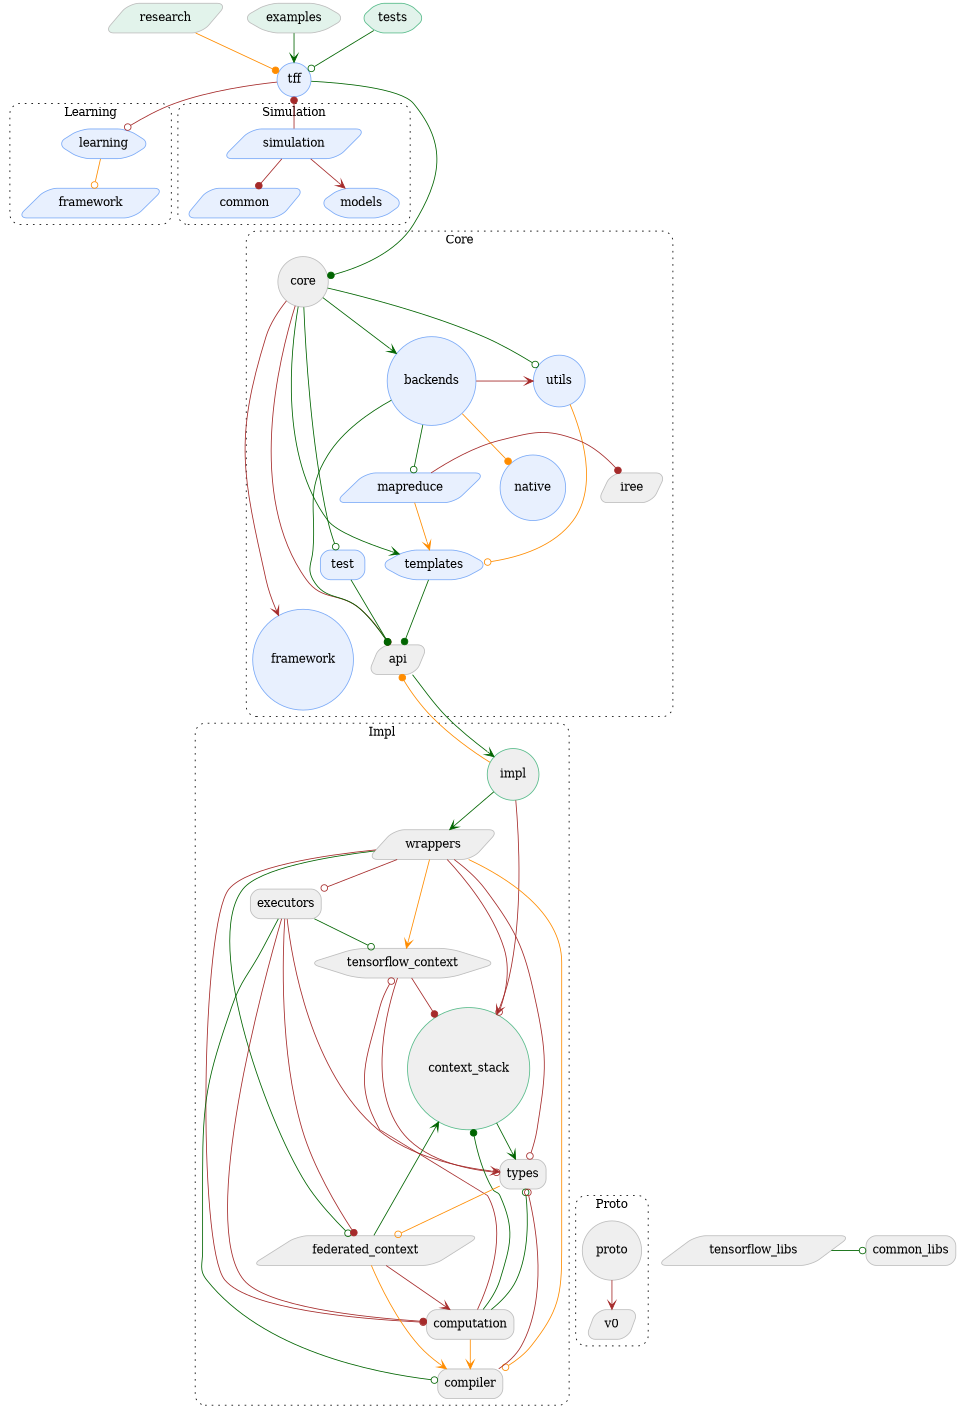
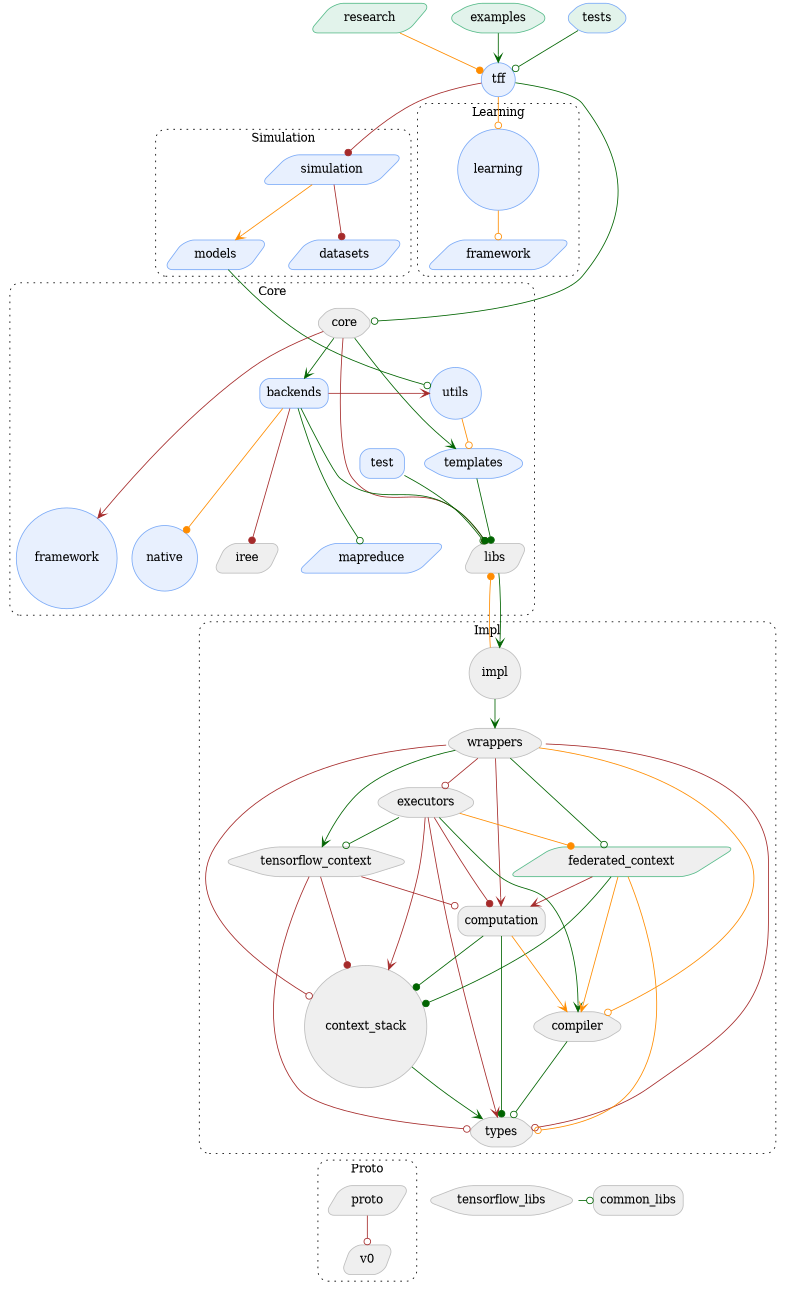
  digraph {
    newrank=true
    style="dotted,rounded"
    node [color="#bdbdbd" fillcolor="#efefef" shape=parallelogram style="rounded,filled"]
    edge [arrowhead=odot color=darkgreen]
-   research [fillcolor="#E2F3EB"]
-   examples [fillcolor="#E2F3EB" shape=hexagon]
-   tests [color="#57BB8A" fillcolor="#E2F3EB" shape=hexagon]
+   research [color="#57BB8A" fillcolor="#E2F3EB"]
+   examples [color="#57BB8A" fillcolor="#E2F3EB" shape=hexagon]
+   tests [color="#7BAAF7" fillcolor="#E2F3EB" shape=hexagon]
    tff [color="#7BAAF7" fillcolor="#E8F0FE" shape=circle]
    simulation [color="#7BAAF7" fillcolor="#E8F0FE"]
-   learning [color="#7BAAF7" fillcolor="#E8F0FE" shape=hexagon]
-   n7 [color="#7BAAF7" fillcolor="#E8F0FE" label=common]
-   n8 [color="#7BAAF7" fillcolor="#E8F0FE" label=models shape=hexagon]
+   learning [color="#7BAAF7" fillcolor="#E8F0FE" shape=circle]
+   n7 [color="#7BAAF7" fillcolor="#E8F0FE" label=datasets]
+   n8 [color="#7BAAF7" fillcolor="#E8F0FE" label=models]
    n9 [color="#7BAAF7" fillcolor="#E8F0FE" label=framework]
-   core [shape=circle]
-   n11 [color="#7BAAF7" fillcolor="#E8F0FE" label=backends shape=circle]
+   core [shape=hexagon]
+   n11 [color="#7BAAF7" fillcolor="#E8F0FE" label=backends shape=box]
    n12 [color="#7BAAF7" fillcolor="#E8F0FE" label=utils shape=circle]
    n13 [color="#7BAAF7" fillcolor="#E8F0FE" label=mapreduce]
    n14 [color="#7BAAF7" fillcolor="#E8F0FE" label=native shape=circle]
    n15 [label=iree]
    n16 [color="#7BAAF7" fillcolor="#E8F0FE" label=templates shape=hexagon]
    n17 [color="#7BAAF7" fillcolor="#E8F0FE" label=test shape=box]
-   n18 [label=api]
+   n18 [label=libs]
    n19 [color="#7BAAF7" fillcolor="#E8F0FE" label=framework shape=circle]
-   proto [shape=circle]
-   tensorflow_libs
+   proto
+   tensorflow_libs [shape=hexagon]
    common_libs [shape=box]
-   impl [color="#57BB8A" shape=circle]
-   n24 [label=wrappers]
-   n25 [label=executors shape=box]
+   impl [shape=circle]
+   n24 [label=wrappers shape=hexagon]
+   n25 [label=executors shape=hexagon]
    n26 [label=tensorflow_context shape=hexagon]
-   n27 [label=federated_context]
+   n27 [color="#57BB8A" label=federated_context]
    n28 [label=computation shape=box]
-   n29 [label=compiler shape=box]
-   n30 [color="#57BB8A" label=context_stack shape=circle]
-   n31 [label=types shape=box]
+   n29 [label=compiler shape=hexagon]
+   n30 [label=context_stack shape=circle]
+   n31 [label=types shape=hexagon]
    n32 [label=v0]
    subgraph sub_1 {
      rank=same
      research
      examples
      tests
    }
    subgraph sub_2 {
      rank=same
      tff
    }
    subgraph sub_3 {
      rank=same
      simulation
      learning
    }
    subgraph sub_4 {
      rank=same
      n7
      n8
      n9
    }
    subgraph sub_5 {
      rank=same
      core
    }
    subgraph sub_6 {
      rank=same
      n11
      n12
    }
    subgraph sub_7 {
      rank=same
      n13
      n14
      n15
    }
    subgraph sub_8 {
      rank=same
      n16
    }
    subgraph sub_9 {
      rank=same
      n17
    }
    subgraph sub_10 {
      rank=same
      n18
      n19
    }
    subgraph sub_11 {
      rank=same
      proto
      tensorflow_libs
      common_libs
    }
    subgraph cluster_12 {
      label=Simulation
      simulation
      n7
      n8
    }
    subgraph cluster_13 {
      label=Learning
      learning
      n9
    }
    subgraph cluster_14 {
      label=Core
      core
      n11
      n12
      n13
      n14
      n15
      n16
      n17
      n18
      n19
    }
    subgraph cluster_15 {
      label=Impl
      impl
      n24
      n25
      n26
      n27
      n28
      n29
      n30
      n31
    }
    subgraph cluster_16 {
      label=Proto
      proto
      n32
    }
    research -> tff [arrowhead=dot color=darkorange]
    examples -> tff [arrowhead=vee]
    tests -> tff
-   simulation -> tff [arrowhead=dot color=brown]
-   tff -> learning [color=brown]
-   tff -> core [arrowhead=dot]
+   tff -> simulation [arrowhead=dot color=brown]
+   tff -> learning [color=darkorange]
+   tff -> core
    simulation -> n7 [arrowhead=dot color=brown]
-   simulation -> n8 [arrowhead=vee color=brown]
+   simulation -> n8 [arrowhead=vee color=darkorange]
    learning -> n9 [color=darkorange]
    n7 -> core [arrowhead=none color="#616161" style=invisible]
    n8 -> core [arrowhead=none color="#616161" style=invisible]
    n9 -> core [arrowhead=none color="#616161" style=invisible]
    core -> n11 [arrowhead=vee]
-   core -> n12
+   n8 -> n12
    core -> n16 [arrowhead=vee]
-   core -> n17
    core -> n18 [arrowhead=dot color=brown]
    core -> n19 [arrowhead=vee color=brown]
    n11 -> n12 [arrowhead=vee color=brown]
    n11 -> n13
    n11 -> n14 [arrowhead=dot color=darkorange]
-   n13 -> n15 [arrowhead=dot color=brown]
+   n11 -> n15 [arrowhead=dot color=brown]
    n11 -> n18 [arrowhead=dot]
    n11 -> impl [arrowhead=none color="#616161" style=invisible]
    n12 -> n16 [color=darkorange]
    n12 -> impl [arrowhead=none color="#616161" style=invisible]
-   n13 -> n16 [arrowhead=vee color=darkorange]
    n13 -> impl [arrowhead=none color="#616161" style=invisible]
    n14 -> impl [arrowhead=none color="#616161" style=invisible]
    n15 -> impl [arrowhead=none color="#616161" style=invisible]
    n16 -> n18 [arrowhead=dot]
    n16 -> impl [arrowhead=none color="#616161" style=invisible]
    n17 -> n18
    n17 -> impl [arrowhead=none color="#616161" style=invisible]
    n18 -> impl [arrowhead=vee]
    n19 -> impl [arrowhead=none color="#616161" style=invisible]
-   proto -> n32 [arrowhead=vee color=brown]
+   proto -> n32 [color=brown]
    tensorflow_libs -> common_libs
    impl -> n18 [arrowhead=dot color=darkorange]
    impl -> n24 [arrowhead=vee]
    n24 -> n25 [color=brown]
-   n24 -> n26 [arrowhead=vee color=darkorange]
+   n24 -> n26 [arrowhead=vee]
    n24 -> n27
-   n24 -> n28 [color=brown]
+   n24 -> n28 [arrowhead=vee color=brown]
    n24 -> n29 [color=darkorange]
    n24 -> n30 [color=brown]
    n24 -> n31 [color=brown]
    n25 -> n26
-   n25 -> n27 [arrowhead=dot color=brown]
+   n25 -> n27 [arrowhead=dot color=darkorange]
    n25 -> n28 [arrowhead=dot color=brown]
-   n25 -> n29
-   impl -> n30 [arrowhead=vee color=brown]
+   n25 -> n29 [arrowhead=vee]
+   n25 -> n30 [arrowhead=vee color=brown]
    n25 -> n31 [arrowhead=vee color=brown]
-   n28 -> n26 [color=brown]
+   n26 -> n28 [color=brown]
    n26 -> n30 [arrowhead=dot color=brown]
    n26 -> n31 [color=brown]
    n27 -> n28 [arrowhead=vee color=brown]
    n27 -> n29 [arrowhead=vee color=darkorange]
-   n27 -> n30 [arrowhead=vee]
-   n31 -> n27 [color=darkorange]
+   n27 -> n30 [arrowhead=dot]
+   n27 -> n31 [color=darkorange]
    n28 -> n29 [arrowhead=vee color=darkorange]
    n28 -> n30 [arrowhead=dot]
-   n28 -> n31
-   n29 -> n31 [color=brown]
+   n28 -> n31 [arrowhead=dot]
+   n29 -> n31
    n30 -> n31 [arrowhead=vee]
    n31 -> proto [arrowhead=none color="#616161" style=invisible]
    n31 -> tensorflow_libs [arrowhead=none color="#616161" style=invisible]
    n31 -> common_libs [arrowhead=none color="#616161" style=invisible]
  }
